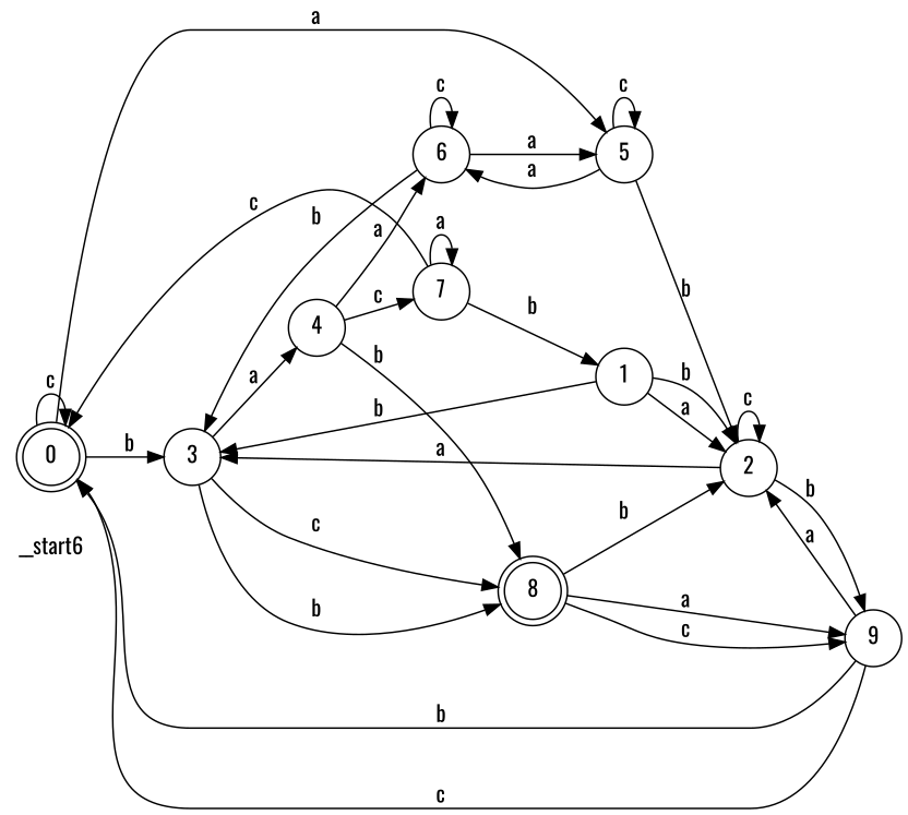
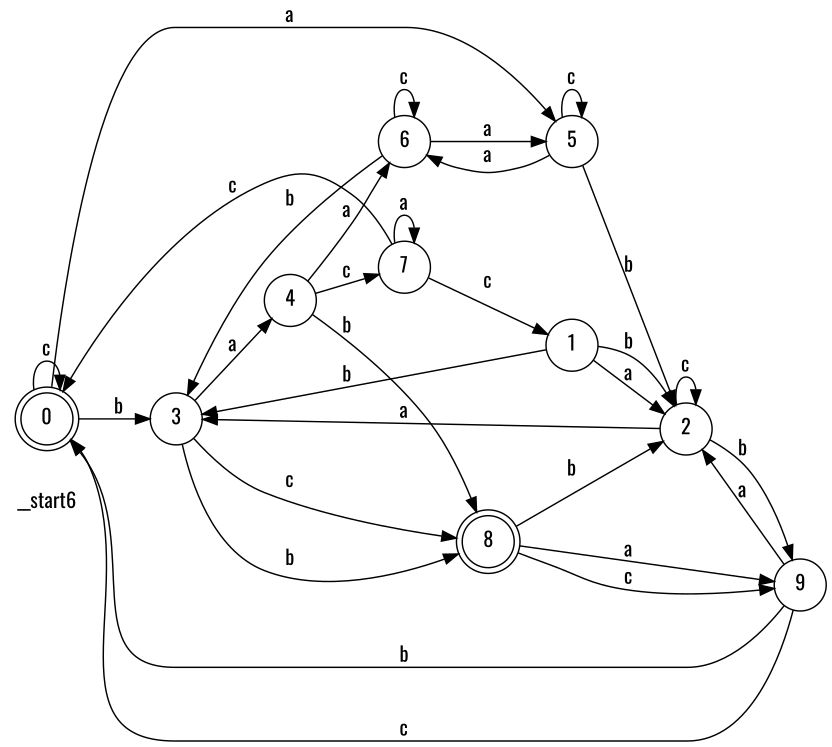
  digraph {
    fontname=Oswald
    rankdir=LR
    node [fontname=Oswald shape=circle color=black fillcolor=white style=filled]
    edge [fontname=Oswald]
    n1 [label=__start6 shape=none color="" fillcolor="" style=""]
    n2 [label=0 shape=doublecircle style="rounded,filled"]
    n3 [label=3]
    n4 [label=5]
    n5 [label=4]
    n6 [label=8 shape=doublecircle style="rounded,filled"]
    n7 [label=2]
    n8 [label=6]
    n9 [label=1]
    n10 [label=9]
    n11 [label=7]
    n2 -> n2 [label=c]
    n2 -> n3 [label=b]
    n2 -> n4 [label=a]
    n3 -> n5 [label=a]
    n3 -> n6 [label=b]
    n3 -> n6 [label=c]
    n4 -> n4 [label=c]
    n4 -> n7 [label=b]
    n4 -> n8 [label=a]
    n5 -> n6 [label=b]
    n5 -> n8 [label=a]
    n5 -> n11 [label=c]
    n6 -> n7 [label=b]
    n6 -> n10 [label=a]
    n6 -> n10 [label=c]
    n7 -> n3 [label=a]
    n7 -> n7 [label=c]
    n7 -> n10 [label=b]
    n8 -> n3 [label=b]
    n8 -> n4 [label=a]
    n8 -> n8 [label=c]
    n9 -> n3 [label=b]
    n9 -> n7 [label=a]
    n9 -> n7 [label=b]
    n10 -> n2 [label=b]
    n10 -> n2 [label=c]
    n10 -> n7 [label=a]
    n11 -> n2 [label=c]
-   n11 -> n9 [label=b]
+   n11 -> n9 [label=c]
    n11 -> n11 [label=a]
  }
